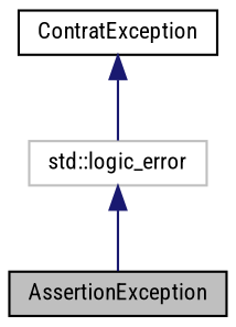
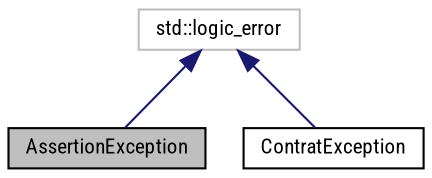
  digraph {
    fontname="Roboto Condensed"
    node [color=black fillcolor=white fontname="Roboto Condensed" fontsize=10 shape=record style=filled]
    edge [color=midnightblue dir=back fontname="Roboto Condensed" fontsize=10 labelfontname=Helvetica labelfontsize=10 style=solid]
    n1 [fillcolor=grey75 fontcolor=black height=0.2 label=AssertionException width=0.4]
    n2 [height=0.2 label=ContratException width=0.4]
    n3 [color=grey75 height=0.2 label="std::logic_error" width=0.4]
    n3 -> n1
-   n2 -> n3
+   n3 -> n2
  }
